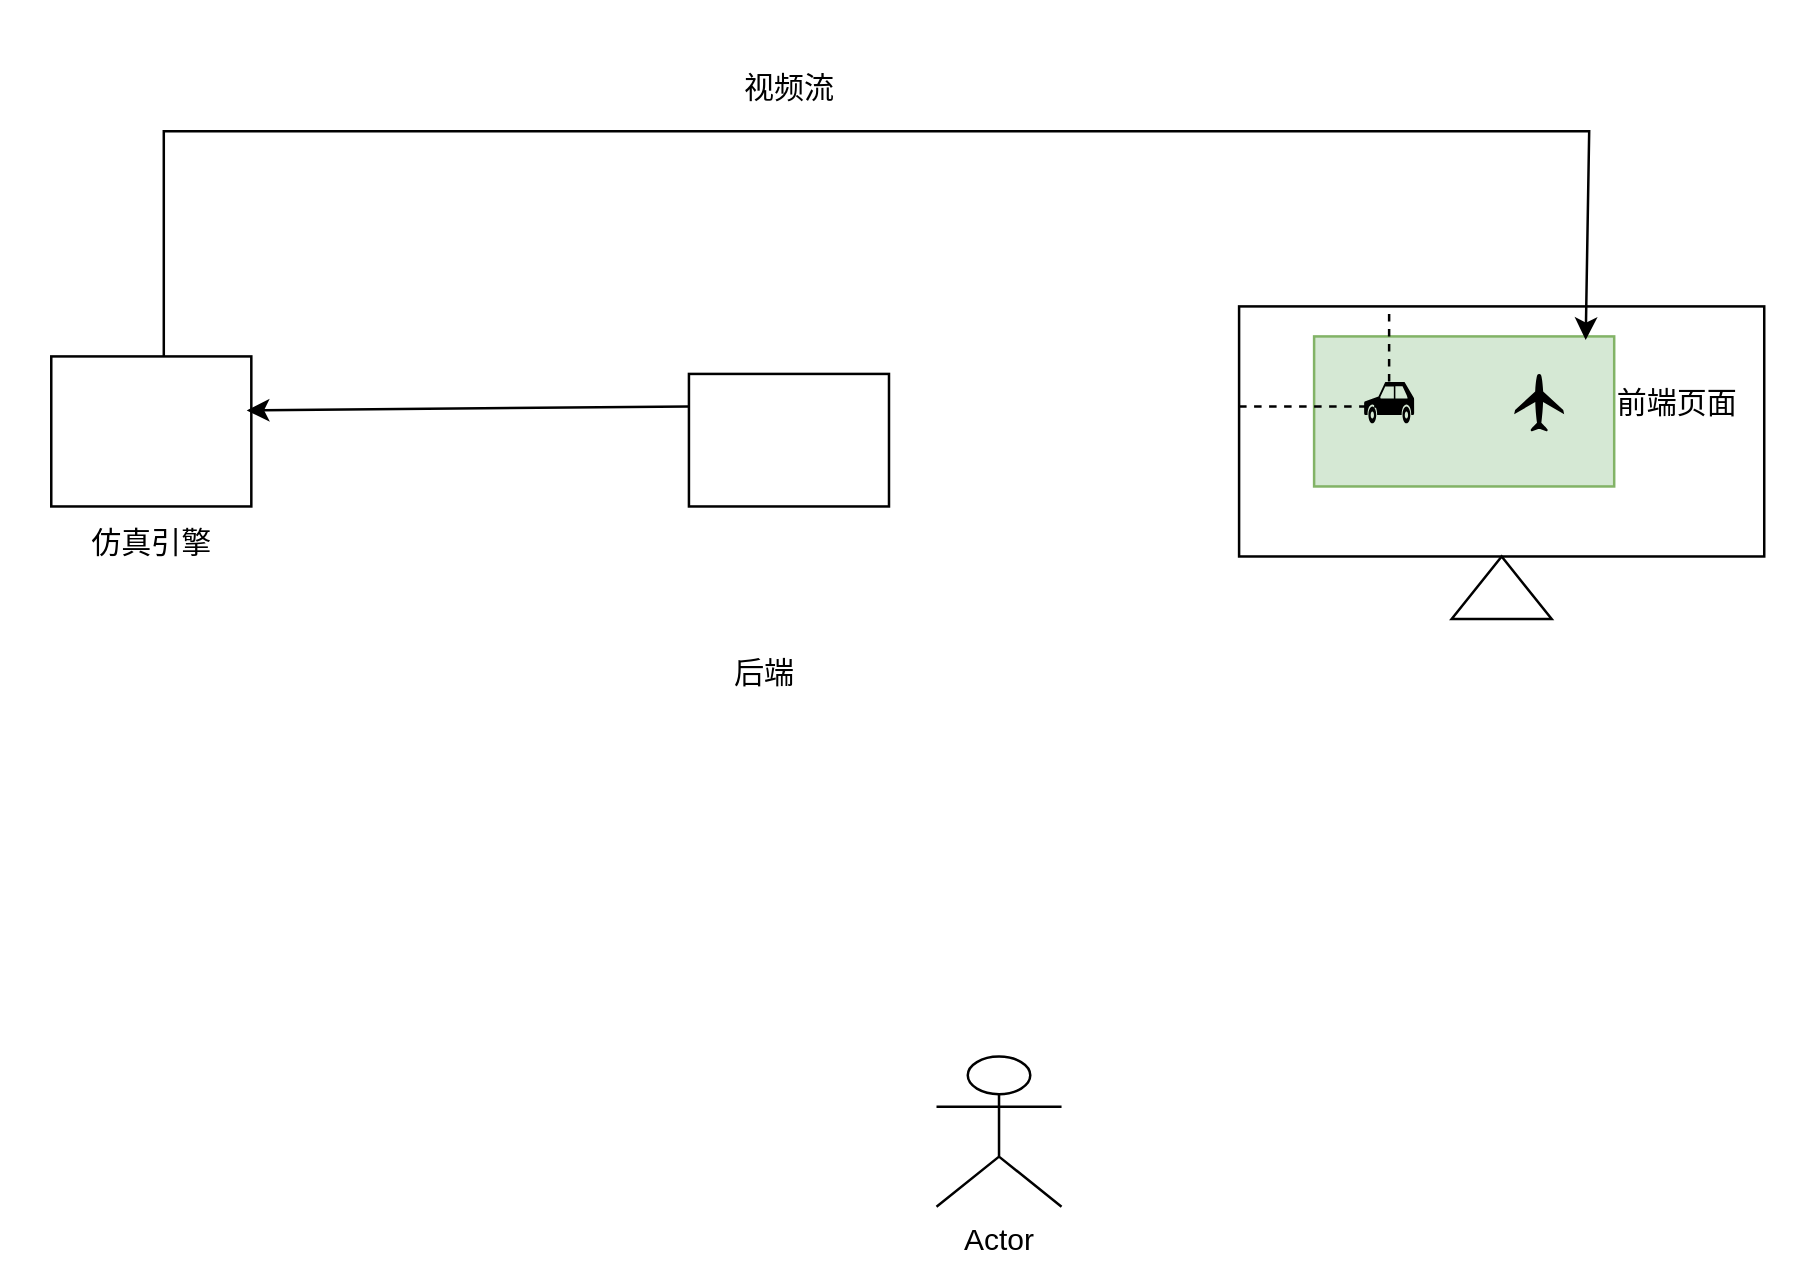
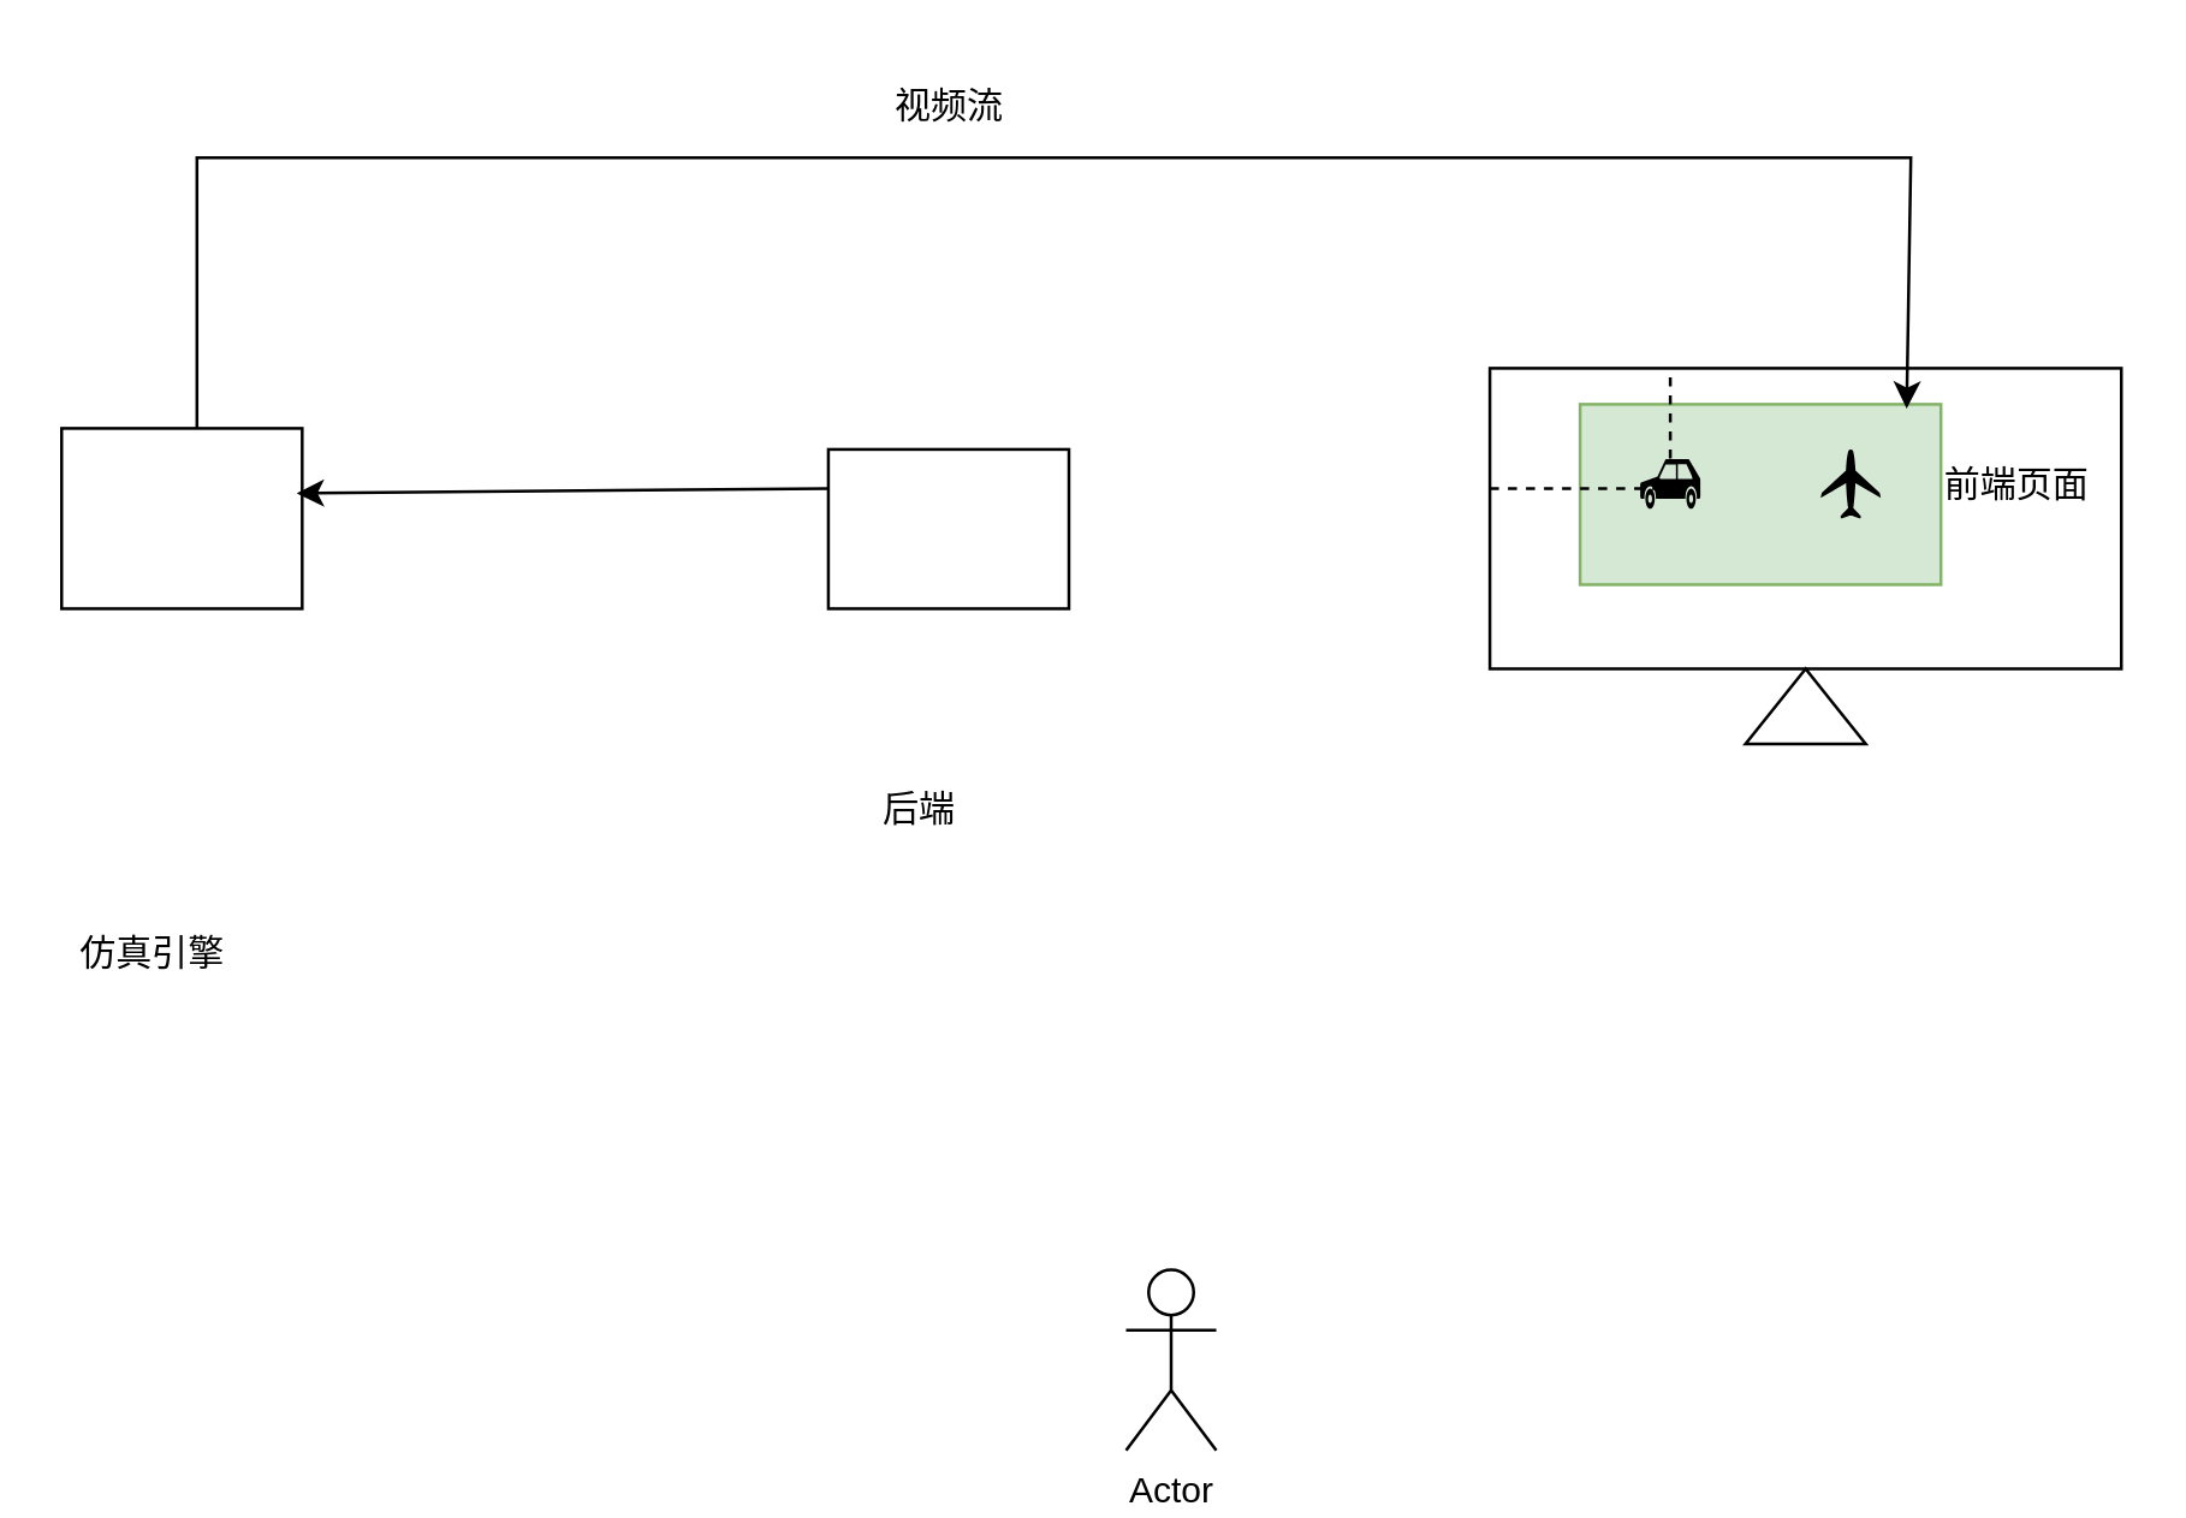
  <mxCell id="0" />
  <mxCell id="1" parent="0" />
  <mxCell id="2" value="" style="rounded=0;whiteSpace=wrap;html=1;" vertex="1" parent="1"><mxGeometry x="495" y="122" width="210" height="100" as="geometry" /></mxCell>
  <mxCell id="3" value="" style="triangle;whiteSpace=wrap;html=1;rotation=-90;" vertex="1" parent="1"><mxGeometry x="587.5" y="214.5" width="25" height="40" as="geometry" /></mxCell>
  <mxCell id="4" value="" style="rounded=0;whiteSpace=wrap;html=1;fillColor=#d5e8d4;strokeColor=#82b366;" vertex="1" parent="1"><mxGeometry x="525" y="134" width="120" height="60" as="geometry" /></mxCell>
- <mxCell id="5" value="Actor" style="shape=umlActor;verticalLabelPosition=bottom;verticalAlign=top;html=1;outlineConnect=0;" vertex="1" parent="1"><mxGeometry x="374" y="422" width="50" height="60" as="geometry" /></mxCell>
+ <mxCell id="5" value="Actor" style="shape=umlActor;verticalLabelPosition=bottom;verticalAlign=top;html=1;outlineConnect=0;" vertex="1" parent="1"><mxGeometry x="374" y="422" width="30" height="60" as="geometry" /></mxCell>
  <mxCell id="6" value="前端页面" style="text;html=1;align=center;verticalAlign=middle;resizable=0;points=[];autosize=1;strokeColor=none;fillColor=none;" vertex="1" parent="1"><mxGeometry x="635" y="145.5" width="70" height="30" as="geometry" /></mxCell>
  <mxCell id="7" value="" style="rounded=0;whiteSpace=wrap;html=1;" vertex="1" parent="1"><mxGeometry x="275" y="149" width="80" height="53" as="geometry" /></mxCell>
  <mxCell id="8" value="" style="rounded=0;whiteSpace=wrap;html=1;" vertex="1" parent="1"><mxGeometry x="20" y="142" width="80" height="60" as="geometry" /></mxCell>
  <mxCell id="9" value="" style="shape=mxgraph.signs.transportation.car_3;html=1;pointerEvents=1;fillColor=#000000;strokeColor=none;verticalLabelPosition=bottom;verticalAlign=top;align=center;" vertex="1" parent="1"><mxGeometry x="545" y="152.25" width="20" height="16.5" as="geometry" /></mxCell>
  <mxCell id="10" value="" style="shape=mxgraph.signs.transportation.airplane_5;html=1;pointerEvents=1;fillColor=#000000;strokeColor=none;verticalLabelPosition=bottom;verticalAlign=top;align=center;" vertex="1" parent="1"><mxGeometry x="605" y="149" width="20" height="23" as="geometry" /></mxCell>
- <mxCell id="11" value="仿真引擎" style="text;html=1;align=center;verticalAlign=middle;resizable=0;points=[];autosize=1;strokeColor=none;fillColor=none;" vertex="1" parent="1"><mxGeometry x="25" y="202" width="70" height="30" as="geometry" /></mxCell>
+ <mxCell id="11" value="仿真引擎" style="text;html=1;align=center;verticalAlign=middle;resizable=0;points=[];autosize=1;strokeColor=none;fillColor=none;" vertex="1" parent="1"><mxGeometry x="15" y="302" width="70" height="30" as="geometry" /></mxCell>
  <mxCell id="12" value="" style="endArrow=classic;html=1;rounded=0;entryX=0.905;entryY=0.024;entryDx=0;entryDy=0;entryPerimeter=0;" edge="1" parent="1" target="4"><mxGeometry width="50" height="50" relative="1" as="geometry"><mxPoint x="65" y="142" as="sourcePoint" /><mxPoint x="115" y="92" as="targetPoint" /><Array as="points"><mxPoint x="65" y="52" /><mxPoint x="635" y="52" /></Array></mxGeometry></mxCell>
  <mxCell id="13" value="视频流" style="text;html=1;align=center;verticalAlign=middle;resizable=0;points=[];autosize=1;strokeColor=none;fillColor=none;" vertex="1" parent="1"><mxGeometry x="285" y="20" width="60" height="30" as="geometry" /></mxCell>
  <mxCell id="14" value="后端" style="text;html=1;align=center;verticalAlign=middle;resizable=0;points=[];autosize=1;strokeColor=none;fillColor=none;" vertex="1" parent="1"><mxGeometry x="280" y="254" width="50" height="30" as="geometry" /></mxCell>
  <mxCell id="15" value="" style="endArrow=classic;html=1;rounded=0;entryX=0.977;entryY=0.36;entryDx=0;entryDy=0;entryPerimeter=0;" edge="1" parent="1" target="8"><mxGeometry width="50" height="50" relative="1" as="geometry"><mxPoint x="275" y="162" as="sourcePoint" /><mxPoint x="325" y="112" as="targetPoint" /></mxGeometry></mxCell>
  <mxCell id="16" value="" style="endArrow=none;html=1;rounded=0;dashed=1;" edge="1" parent="1"><mxGeometry width="50" height="50" relative="1" as="geometry"><mxPoint x="555" y="152" as="sourcePoint" /><mxPoint x="555" y="122" as="targetPoint" /></mxGeometry></mxCell>
  <mxCell id="17" value="" style="endArrow=none;html=1;rounded=0;dashed=1;" edge="1" parent="1"><mxGeometry width="50" height="50" relative="1" as="geometry"><mxPoint x="495" y="162" as="sourcePoint" /><mxPoint x="555" y="162" as="targetPoint" /></mxGeometry></mxCell>
